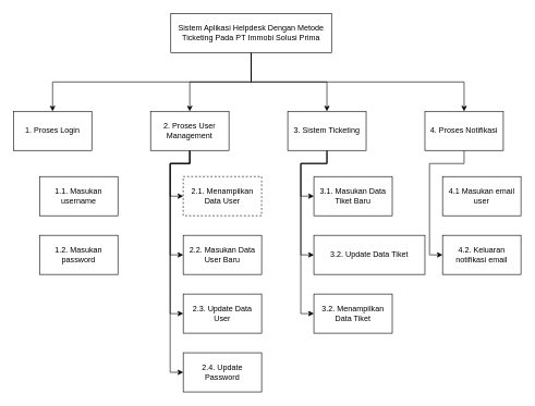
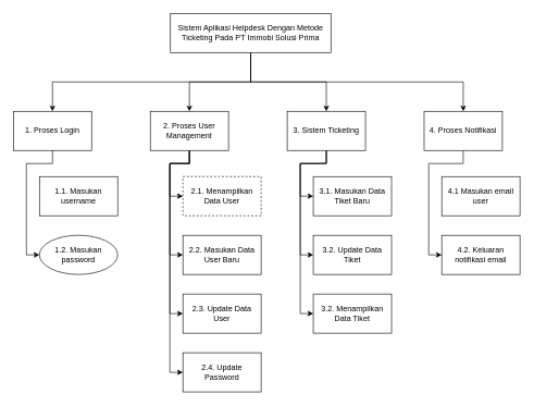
  <mxCell id="0" />
  <mxCell id="1" parent="0" />
  <mxCell id="2" style="edgeStyle=orthogonalEdgeStyle;rounded=0;orthogonalLoop=1;jettySize=auto;html=1;exitX=0.5;exitY=1;exitDx=0;exitDy=0;entryX=0.5;entryY=0;entryDx=0;entryDy=0;" edge="1" parent="1" source="6" target="8"><mxGeometry relative="1" as="geometry" /></mxCell>
  <mxCell id="3" style="edgeStyle=orthogonalEdgeStyle;rounded=0;orthogonalLoop=1;jettySize=auto;html=1;exitX=0.5;exitY=1;exitDx=0;exitDy=0;entryX=0.5;entryY=0;entryDx=0;entryDy=0;" edge="1" parent="1" source="6" target="13"><mxGeometry relative="1" as="geometry" /></mxCell>
  <mxCell id="4" style="edgeStyle=orthogonalEdgeStyle;rounded=0;orthogonalLoop=1;jettySize=auto;html=1;exitX=0.5;exitY=1;exitDx=0;exitDy=0;entryX=0.5;entryY=0;entryDx=0;entryDy=0;" edge="1" parent="1" source="6" target="17"><mxGeometry relative="1" as="geometry" /></mxCell>
  <mxCell id="5" style="edgeStyle=orthogonalEdgeStyle;rounded=0;orthogonalLoop=1;jettySize=auto;html=1;exitX=0.5;exitY=1;exitDx=0;exitDy=0;entryX=0.5;entryY=0;entryDx=0;entryDy=0;" edge="1" parent="1" source="6" target="19"><mxGeometry relative="1" as="geometry" /></mxCell>
  <mxCell id="6" value="Sistem Aplikasi Helpdesk Dengan Metode Ticketing Pada PT Immobi Solusi Prima" style="rounded=0;whiteSpace=wrap;html=1;" vertex="1" parent="1"><mxGeometry x="261" y="20" width="246" height="60" as="geometry" /></mxCell>
+ <mxCell id="7" style="edgeStyle=orthogonalEdgeStyle;rounded=0;orthogonalLoop=1;jettySize=auto;html=1;exitX=0.5;exitY=1;exitDx=0;exitDy=0;entryX=0;entryY=0.5;entryDx=0;entryDy=0;" edge="1" parent="1" source="8" target="21"><mxGeometry relative="1" as="geometry"><Array as="points"><mxPoint x="80" y="250" /><mxPoint x="40" y="250" /><mxPoint x="40" y="390" /></Array></mxGeometry></mxCell>
  <mxCell id="8" value="1. Proses Login" style="rounded=0;whiteSpace=wrap;html=1;" vertex="1" parent="1"><mxGeometry x="20" y="170" width="120" height="60" as="geometry" /></mxCell>
  <mxCell id="9" style="edgeStyle=orthogonalEdgeStyle;rounded=0;orthogonalLoop=1;jettySize=auto;html=1;exitX=0.5;exitY=1;exitDx=0;exitDy=0;entryX=0;entryY=0.5;entryDx=0;entryDy=0;" edge="1" parent="1" source="13" target="22"><mxGeometry relative="1" as="geometry" /></mxCell>
  <mxCell id="10" style="edgeStyle=orthogonalEdgeStyle;rounded=0;orthogonalLoop=1;jettySize=auto;html=1;exitX=0.5;exitY=1;exitDx=0;exitDy=0;entryX=0;entryY=0.5;entryDx=0;entryDy=0;" edge="1" parent="1" source="13" target="24"><mxGeometry relative="1" as="geometry"><Array as="points"><mxPoint x="290" y="250" /><mxPoint x="260" y="250" /><mxPoint x="260" y="390" /></Array></mxGeometry></mxCell>
  <mxCell id="11" style="edgeStyle=orthogonalEdgeStyle;rounded=0;orthogonalLoop=1;jettySize=auto;html=1;exitX=0.5;exitY=1;exitDx=0;exitDy=0;entryX=0;entryY=0.5;entryDx=0;entryDy=0;" edge="1" parent="1" source="13" target="23"><mxGeometry relative="1" as="geometry"><Array as="points"><mxPoint x="290" y="250" /><mxPoint x="260" y="250" /><mxPoint x="260" y="480" /></Array></mxGeometry></mxCell>
  <mxCell id="12" style="edgeStyle=orthogonalEdgeStyle;rounded=0;orthogonalLoop=1;jettySize=auto;html=1;exitX=0.5;exitY=1;exitDx=0;exitDy=0;entryX=0;entryY=0.5;entryDx=0;entryDy=0;" edge="1" parent="1" source="13" target="25"><mxGeometry relative="1" as="geometry"><Array as="points"><mxPoint x="290" y="250" /><mxPoint x="260" y="250" /><mxPoint x="260" y="570" /></Array></mxGeometry></mxCell>
  <mxCell id="13" value="2. Proses User Management" style="rounded=0;whiteSpace=wrap;html=1;" vertex="1" parent="1"><mxGeometry x="230" y="170" width="120" height="60" as="geometry" /></mxCell>
  <mxCell id="14" style="edgeStyle=orthogonalEdgeStyle;rounded=0;orthogonalLoop=1;jettySize=auto;html=1;exitX=0.5;exitY=1;exitDx=0;exitDy=0;entryX=0;entryY=0.5;entryDx=0;entryDy=0;" edge="1" parent="1" source="17" target="26"><mxGeometry relative="1" as="geometry" /></mxCell>
  <mxCell id="15" style="edgeStyle=orthogonalEdgeStyle;rounded=0;orthogonalLoop=1;jettySize=auto;html=1;exitX=0.5;exitY=1;exitDx=0;exitDy=0;entryX=0;entryY=0.5;entryDx=0;entryDy=0;" edge="1" parent="1" source="17" target="27"><mxGeometry relative="1" as="geometry"><Array as="points"><mxPoint x="500" y="250" /><mxPoint x="460" y="250" /><mxPoint x="460" y="390" /></Array></mxGeometry></mxCell>
  <mxCell id="16" style="edgeStyle=orthogonalEdgeStyle;rounded=0;orthogonalLoop=1;jettySize=auto;html=1;exitX=0.5;exitY=1;exitDx=0;exitDy=0;entryX=0;entryY=0.5;entryDx=0;entryDy=0;" edge="1" parent="1" source="17" target="30"><mxGeometry relative="1" as="geometry"><Array as="points"><mxPoint x="500" y="250" /><mxPoint x="460" y="250" /><mxPoint x="460" y="480" /></Array></mxGeometry></mxCell>
  <mxCell id="17" value="3. Sistem Ticketing" style="rounded=0;whiteSpace=wrap;html=1;" vertex="1" parent="1"><mxGeometry x="440" y="170" width="120" height="60" as="geometry" /></mxCell>
  <mxCell id="18" style="edgeStyle=orthogonalEdgeStyle;rounded=0;orthogonalLoop=1;jettySize=auto;html=1;exitX=0.5;exitY=1;exitDx=0;exitDy=0;entryX=0;entryY=0.5;entryDx=0;entryDy=0;" edge="1" parent="1" source="19" target="29"><mxGeometry relative="1" as="geometry"><Array as="points"><mxPoint x="710" y="250" /><mxPoint x="657" y="250" /><mxPoint x="657" y="390" /></Array></mxGeometry></mxCell>
  <mxCell id="19" value="4. Proses Notifikasi" style="rounded=0;whiteSpace=wrap;html=1;" vertex="1" parent="1"><mxGeometry x="650" y="170" width="120" height="60" as="geometry" /></mxCell>
  <mxCell id="20" value="1.1. Masukan username" style="whiteSpace=wrap;html=1;rounded=0;" vertex="1" parent="1"><mxGeometry x="60" y="270" width="120" height="60" as="geometry" /></mxCell>
- <mxCell id="21" value="1.2. Masukan password" style="whiteSpace=wrap;html=1;rounded=0;" vertex="1" parent="1"><mxGeometry x="60" y="360" width="120" height="60" as="geometry" /></mxCell>
+ <mxCell id="21" value="1.2. Masukan password" style="ellipse;whiteSpace=wrap;html=1;" vertex="1" parent="1"><mxGeometry x="60" y="360" width="120" height="60" as="geometry" /></mxCell>
  <mxCell id="22" value="2.1. Menampilkan Data User" style="whiteSpace=wrap;html=1;rounded=0;dashed=1;" vertex="1" parent="1"><mxGeometry x="280" y="270" width="120" height="60" as="geometry" /></mxCell>
  <mxCell id="23" value="2.3. Update Data User" style="whiteSpace=wrap;html=1;rounded=0;" vertex="1" parent="1"><mxGeometry x="280" y="450" width="120" height="60" as="geometry" /></mxCell>
  <mxCell id="24" value="2.2. Masukan Data User Baru" style="whiteSpace=wrap;html=1;rounded=0;" vertex="1" parent="1"><mxGeometry x="280" y="360" width="120" height="60" as="geometry" /></mxCell>
  <mxCell id="25" value="2.4. Update Password" style="whiteSpace=wrap;html=1;rounded=0;" vertex="1" parent="1"><mxGeometry x="280" y="540" width="120" height="60" as="geometry" /></mxCell>
  <mxCell id="26" value="3.1. Masukan Data Tiket Baru" style="whiteSpace=wrap;html=1;rounded=0;" vertex="1" parent="1"><mxGeometry x="480" y="270" width="120" height="60" as="geometry" /></mxCell>
- <mxCell id="27" value="3.2. Update Data Tiket" style="whiteSpace=wrap;html=1;rounded=0;" vertex="1" parent="1"><mxGeometry x="480" y="360" width="170" height="60" as="geometry" /></mxCell>
+ <mxCell id="27" value="3.2. Update Data Tiket" style="whiteSpace=wrap;html=1;rounded=0;" vertex="1" parent="1"><mxGeometry x="480" y="360" width="120" height="60" as="geometry" /></mxCell>
  <mxCell id="28" value="4.1 Masukan email user" style="whiteSpace=wrap;html=1;rounded=0;" vertex="1" parent="1"><mxGeometry x="677" y="270" width="120" height="60" as="geometry" /></mxCell>
  <mxCell id="29" value="4.2. Keluaran notifikasi email" style="whiteSpace=wrap;html=1;rounded=0;" vertex="1" parent="1"><mxGeometry x="677" y="360" width="120" height="60" as="geometry" /></mxCell>
  <mxCell id="30" value="3.2. Menampilkan Data Tiket" style="whiteSpace=wrap;html=1;rounded=0;" vertex="1" parent="1"><mxGeometry x="480" y="450" width="120" height="60" as="geometry" /></mxCell>
